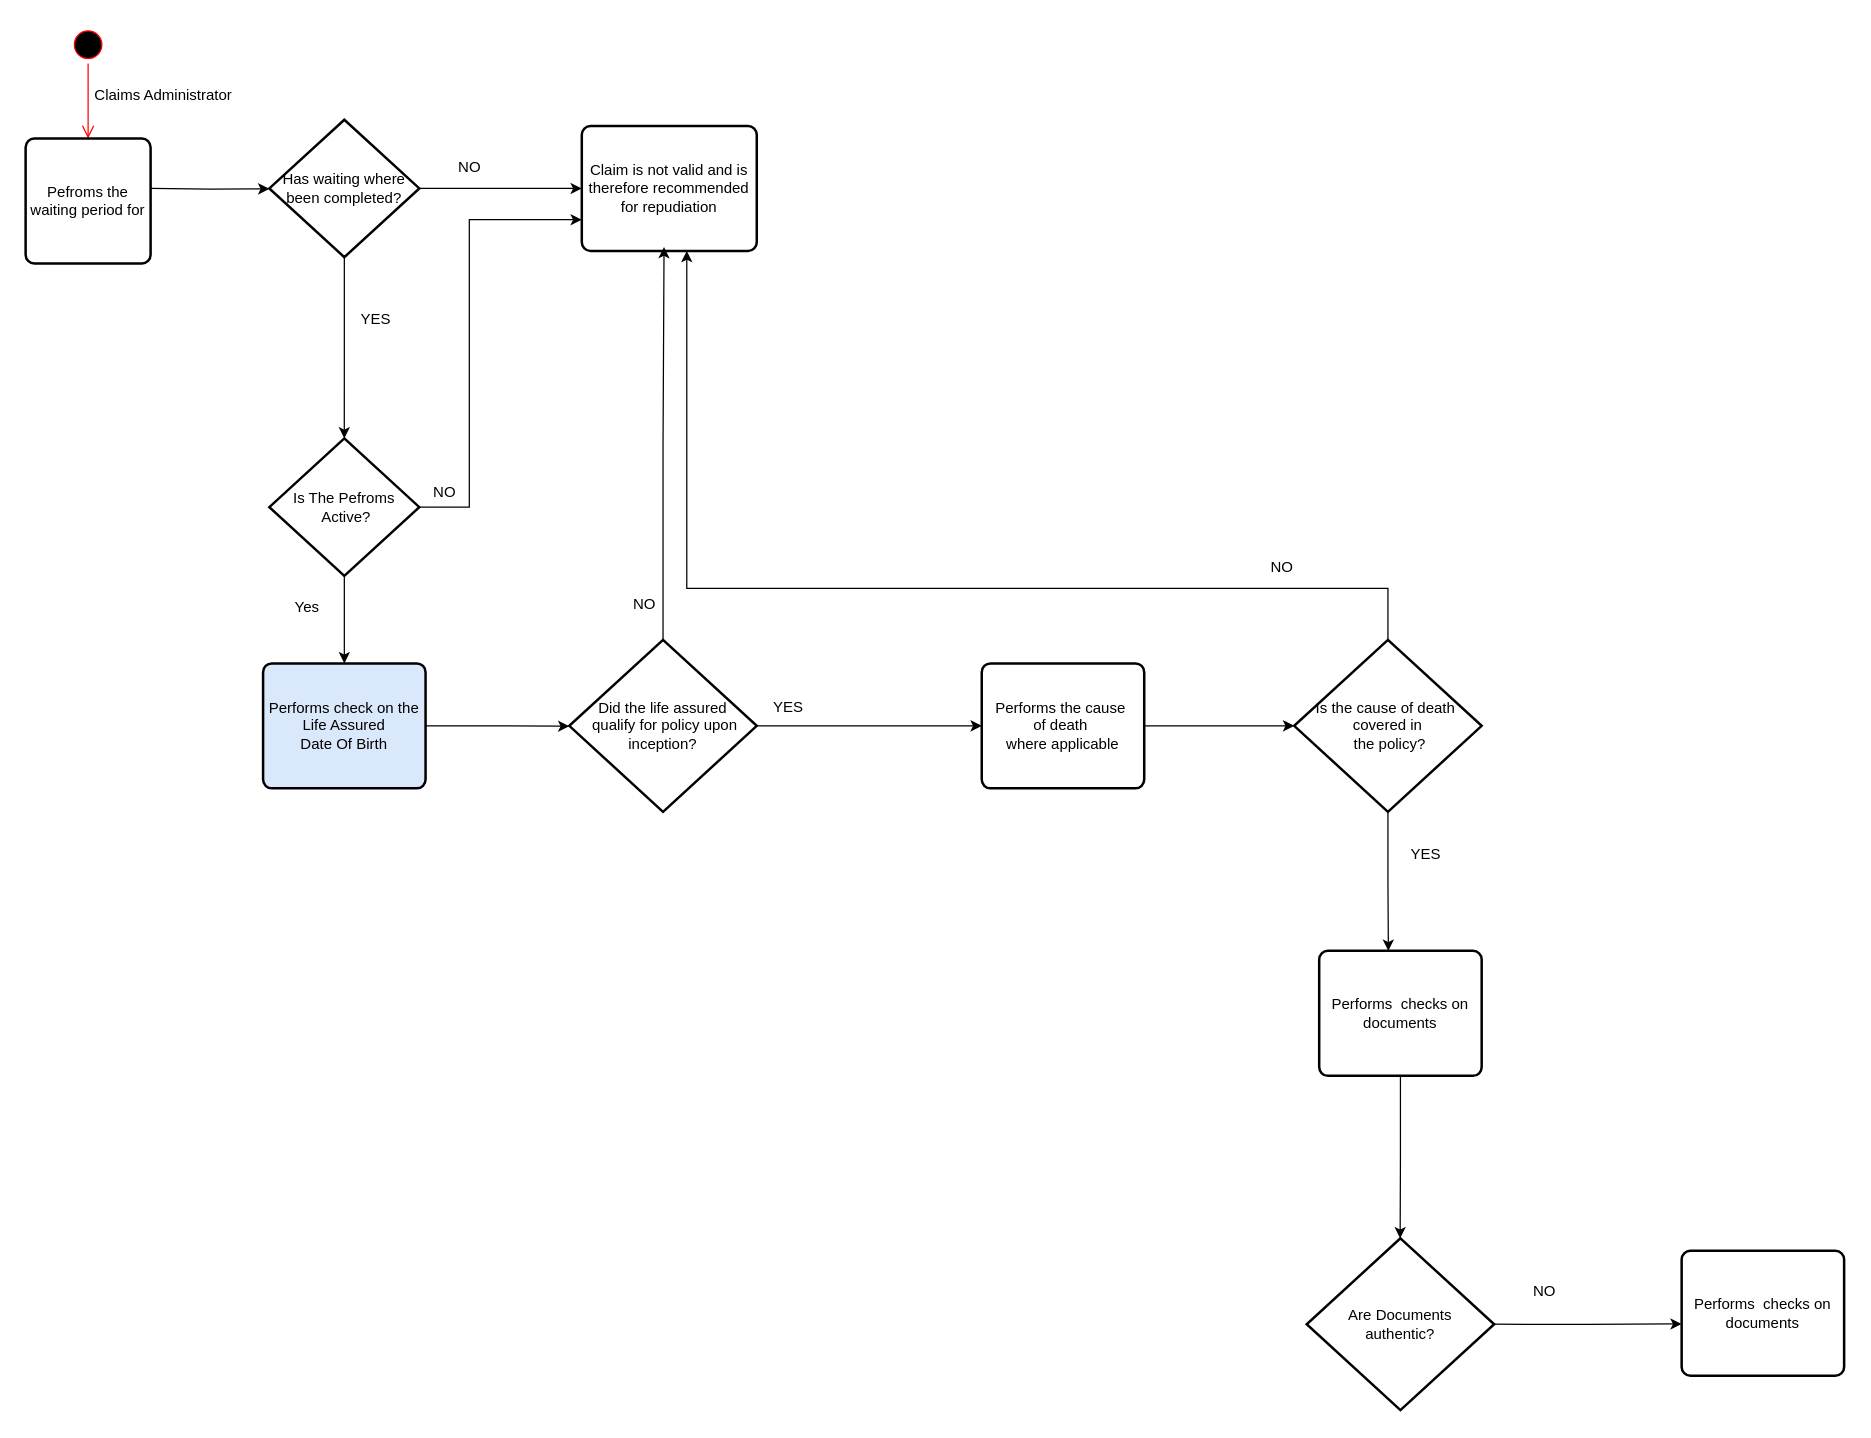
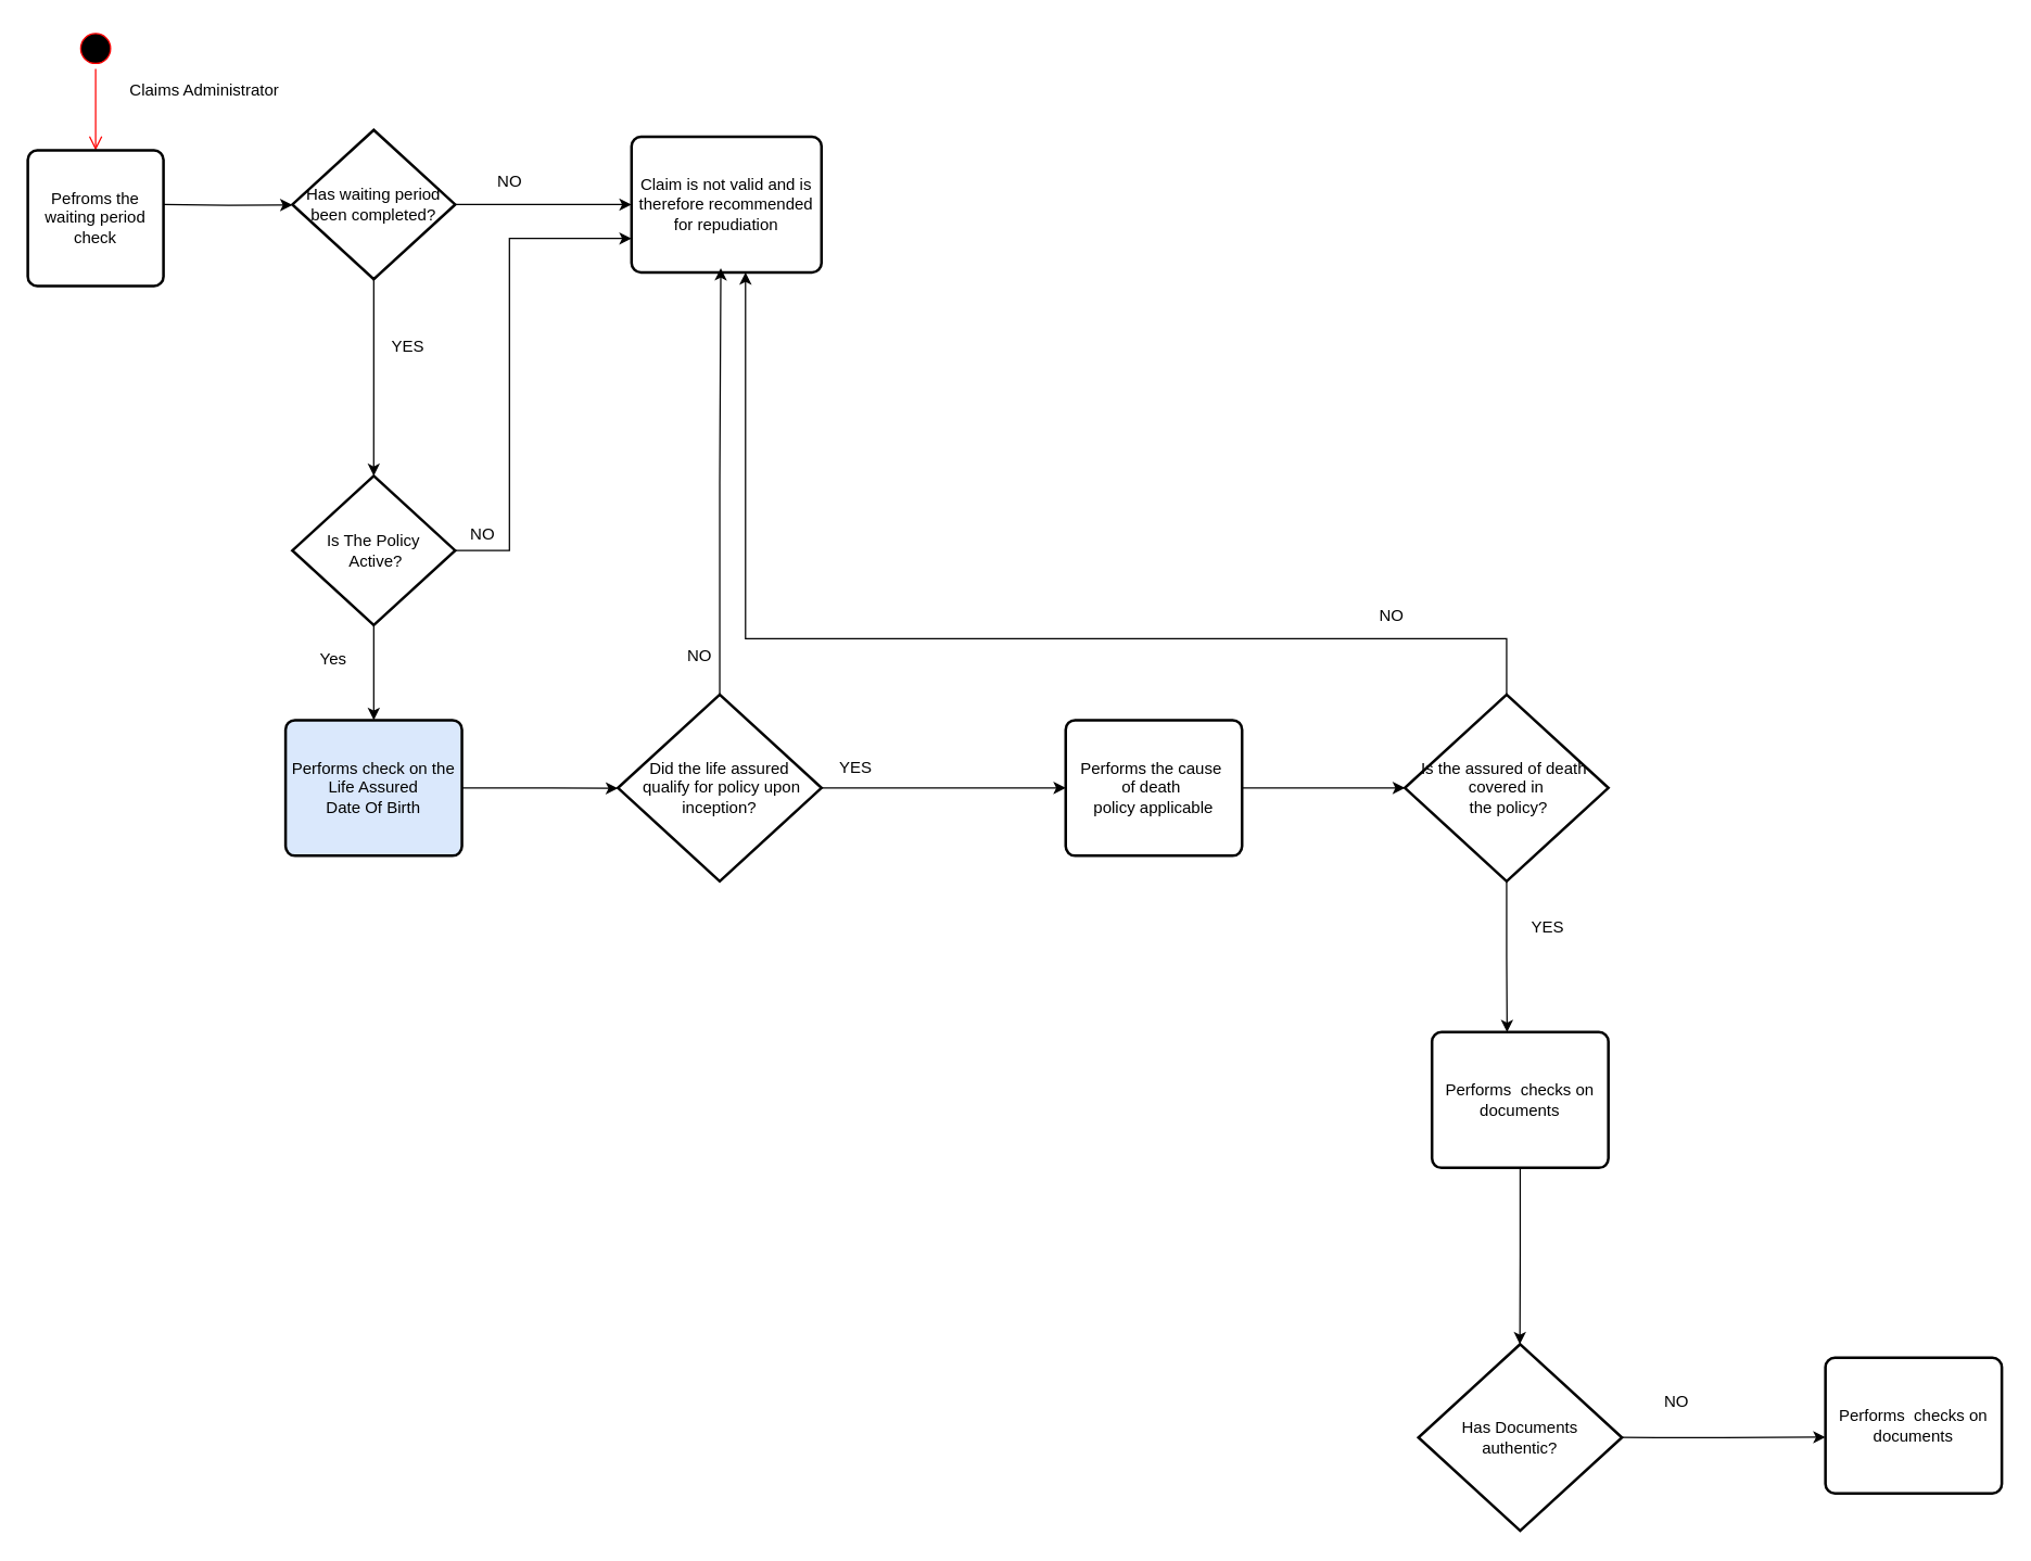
  <mxCell id="0" />
  <mxCell id="1" parent="0" />
  <mxCell id="2" value="" style="ellipse;html=1;shape=startState;fillColor=#000000;strokeColor=#ff0000;" vertex="1" parent="1"><mxGeometry x="55" y="20" width="30" height="30" as="geometry" /></mxCell>
  <mxCell id="3" value="" style="edgeStyle=orthogonalEdgeStyle;html=1;verticalAlign=bottom;endArrow=open;endSize=8;strokeColor=#ff0000;rounded=0;" edge="1" source="2" parent="1"><mxGeometry relative="1" as="geometry"><mxPoint x="70" y="110" as="targetPoint" /></mxGeometry></mxCell>
- <mxCell id="4" value="Claims Administrator&lt;div&gt;&lt;br&gt;&lt;/div&gt;" style="text;html=1;align=center;verticalAlign=middle;resizable=0;points=[];autosize=1;strokeColor=none;fillColor=none;" vertex="1" parent="1"><mxGeometry x="65" y="63" width="130" height="40" as="geometry" /></mxCell>
+ <mxCell id="4" value="Claims Administrator&lt;div&gt;&lt;br&gt;&lt;/div&gt;" style="text;html=1;align=center;verticalAlign=middle;resizable=0;points=[];autosize=1;strokeColor=none;fillColor=none;" vertex="1" parent="1"><mxGeometry x="85" y="53" width="130" height="40" as="geometry" /></mxCell>
  <mxCell id="5" style="edgeStyle=orthogonalEdgeStyle;rounded=0;orthogonalLoop=1;jettySize=auto;html=1;exitX=1;exitY=0.5;exitDx=0;exitDy=0;" edge="1" parent="1"><mxGeometry relative="1" as="geometry"><mxPoint x="215" y="150.31" as="targetPoint" /><mxPoint x="120" y="150" as="sourcePoint" /></mxGeometry></mxCell>
- <mxCell id="6" value="Pefroms the waiting period for" style="rounded=1;whiteSpace=wrap;html=1;absoluteArcSize=1;arcSize=14;strokeWidth=2;" vertex="1" parent="1"><mxGeometry x="20" y="110" width="100" height="100" as="geometry" /></mxCell>
+ <mxCell id="6" value="Pefroms the waiting period check" style="rounded=1;whiteSpace=wrap;html=1;absoluteArcSize=1;arcSize=14;strokeWidth=2;" vertex="1" parent="1"><mxGeometry x="20" y="110" width="100" height="100" as="geometry" /></mxCell>
  <mxCell id="7" style="edgeStyle=orthogonalEdgeStyle;rounded=0;orthogonalLoop=1;jettySize=auto;html=1;exitX=1;exitY=0.5;exitDx=0;exitDy=0;exitPerimeter=0;" edge="1" parent="1" source="9"><mxGeometry relative="1" as="geometry"><mxPoint x="465" y="149.966" as="targetPoint" /></mxGeometry></mxCell>
  <mxCell id="8" style="edgeStyle=orthogonalEdgeStyle;rounded=0;orthogonalLoop=1;jettySize=auto;html=1;exitX=0.5;exitY=1;exitDx=0;exitDy=0;exitPerimeter=0;" edge="1" parent="1" source="9"><mxGeometry relative="1" as="geometry"><mxPoint x="274.966" y="350" as="targetPoint" /></mxGeometry></mxCell>
- <mxCell id="9" value="Has waiting where been completed?" style="strokeWidth=2;html=1;shape=mxgraph.flowchart.decision;whiteSpace=wrap;" vertex="1" parent="1"><mxGeometry x="215" y="95" width="120" height="110" as="geometry" /></mxCell>
+ <mxCell id="9" value="Has waiting period been completed?" style="strokeWidth=2;html=1;shape=mxgraph.flowchart.decision;whiteSpace=wrap;" vertex="1" parent="1"><mxGeometry x="215" y="95" width="120" height="110" as="geometry" /></mxCell>
  <mxCell id="10" value="NO" style="text;html=1;align=center;verticalAlign=middle;resizable=0;points=[];autosize=1;strokeColor=none;fillColor=none;" vertex="1" parent="1"><mxGeometry x="355" y="118" width="40" height="30" as="geometry" /></mxCell>
  <mxCell id="11" value="YES" style="text;html=1;align=center;verticalAlign=middle;resizable=0;points=[];autosize=1;strokeColor=none;fillColor=none;" vertex="1" parent="1"><mxGeometry x="275" y="240" width="50" height="30" as="geometry" /></mxCell>
  <mxCell id="12" value="Claim is not valid and is therefore recommended for repudiation" style="rounded=1;whiteSpace=wrap;html=1;absoluteArcSize=1;arcSize=14;strokeWidth=2;" vertex="1" parent="1"><mxGeometry x="465" y="100" width="140" height="100" as="geometry" /></mxCell>
  <mxCell id="13" style="edgeStyle=orthogonalEdgeStyle;rounded=0;orthogonalLoop=1;jettySize=auto;html=1;exitX=0.5;exitY=1;exitDx=0;exitDy=0;exitPerimeter=0;" edge="1" parent="1" source="15"><mxGeometry relative="1" as="geometry"><mxPoint x="275" y="530" as="targetPoint" /></mxGeometry></mxCell>
  <mxCell id="14" style="edgeStyle=orthogonalEdgeStyle;rounded=0;orthogonalLoop=1;jettySize=auto;html=1;exitX=1;exitY=0.5;exitDx=0;exitDy=0;exitPerimeter=0;entryX=0;entryY=0.75;entryDx=0;entryDy=0;" edge="1" parent="1" source="15" target="12"><mxGeometry relative="1" as="geometry"><Array as="points"><mxPoint x="375" y="405" /><mxPoint x="375" y="175" /></Array></mxGeometry></mxCell>
- <mxCell id="15" value="Is The Pefroms&lt;br&gt;&amp;nbsp;Active?" style="strokeWidth=2;html=1;shape=mxgraph.flowchart.decision;whiteSpace=wrap;" vertex="1" parent="1"><mxGeometry x="215" y="350" width="120" height="110" as="geometry" /></mxCell>
+ <mxCell id="15" value="Is The Policy&lt;br&gt;&amp;nbsp;Active?" style="strokeWidth=2;html=1;shape=mxgraph.flowchart.decision;whiteSpace=wrap;" vertex="1" parent="1"><mxGeometry x="215" y="350" width="120" height="110" as="geometry" /></mxCell>
  <mxCell id="16" value="Yes" style="text;html=1;align=center;verticalAlign=middle;resizable=0;points=[];autosize=1;strokeColor=none;fillColor=none;" vertex="1" parent="1"><mxGeometry x="225" y="470" width="40" height="30" as="geometry" /></mxCell>
  <mxCell id="17" value="NO" style="text;html=1;align=center;verticalAlign=middle;resizable=0;points=[];autosize=1;strokeColor=none;fillColor=none;" vertex="1" parent="1"><mxGeometry x="335" y="378" width="40" height="30" as="geometry" /></mxCell>
  <mxCell id="18" style="edgeStyle=orthogonalEdgeStyle;rounded=0;orthogonalLoop=1;jettySize=auto;html=1;exitX=1;exitY=0.5;exitDx=0;exitDy=0;" edge="1" parent="1" source="19"><mxGeometry relative="1" as="geometry"><mxPoint x="455" y="580.31" as="targetPoint" /></mxGeometry></mxCell>
  <mxCell id="19" value="Performs check on the Life Assured&lt;br&gt;Date Of Birth" style="rounded=1;whiteSpace=wrap;html=1;absoluteArcSize=1;arcSize=14;strokeWidth=2;fillColor=#dae8fc;" vertex="1" parent="1"><mxGeometry x="210" y="530" width="130" height="100" as="geometry" /></mxCell>
  <mxCell id="20" style="edgeStyle=orthogonalEdgeStyle;rounded=0;orthogonalLoop=1;jettySize=auto;html=1;exitX=1;exitY=0.5;exitDx=0;exitDy=0;exitPerimeter=0;" edge="1" parent="1" source="21"><mxGeometry relative="1" as="geometry"><mxPoint x="785" y="580" as="targetPoint" /></mxGeometry></mxCell>
  <mxCell id="21" value="Did the life assured&lt;br&gt;&amp;nbsp;qualify for policy upon&lt;br&gt;inception?" style="strokeWidth=2;html=1;shape=mxgraph.flowchart.decision;whiteSpace=wrap;" vertex="1" parent="1"><mxGeometry x="455" y="511.25" width="150" height="137.5" as="geometry" /></mxCell>
  <mxCell id="22" style="edgeStyle=orthogonalEdgeStyle;rounded=0;orthogonalLoop=1;jettySize=auto;html=1;exitX=0.5;exitY=0;exitDx=0;exitDy=0;exitPerimeter=0;entryX=0.47;entryY=0.969;entryDx=0;entryDy=0;entryPerimeter=0;" edge="1" parent="1" source="21" target="12"><mxGeometry relative="1" as="geometry" /></mxCell>
  <mxCell id="23" value="NO" style="text;html=1;align=center;verticalAlign=middle;resizable=0;points=[];autosize=1;strokeColor=none;fillColor=none;" vertex="1" parent="1"><mxGeometry x="495" y="468" width="40" height="30" as="geometry" /></mxCell>
  <mxCell id="24" value="YES" style="text;html=1;align=center;verticalAlign=middle;resizable=0;points=[];autosize=1;strokeColor=none;fillColor=none;" vertex="1" parent="1"><mxGeometry x="605" y="550" width="50" height="30" as="geometry" /></mxCell>
  <mxCell id="25" style="edgeStyle=orthogonalEdgeStyle;rounded=0;orthogonalLoop=1;jettySize=auto;html=1;exitX=1;exitY=0.5;exitDx=0;exitDy=0;" edge="1" parent="1" source="26"><mxGeometry relative="1" as="geometry"><mxPoint x="1035" y="580" as="targetPoint" /></mxGeometry></mxCell>
- <mxCell id="26" value="Performs the cause&amp;nbsp;&lt;br&gt;of death&amp;nbsp;&lt;br&gt;where applicable" style="rounded=1;whiteSpace=wrap;html=1;absoluteArcSize=1;arcSize=14;strokeWidth=2;" vertex="1" parent="1"><mxGeometry x="785" y="530" width="130" height="100" as="geometry" /></mxCell>
+ <mxCell id="26" value="Performs the cause&amp;nbsp;&lt;br&gt;of death&amp;nbsp;&lt;br&gt;policy applicable" style="rounded=1;whiteSpace=wrap;html=1;absoluteArcSize=1;arcSize=14;strokeWidth=2;" vertex="1" parent="1"><mxGeometry x="785" y="530" width="130" height="100" as="geometry" /></mxCell>
  <mxCell id="27" style="edgeStyle=orthogonalEdgeStyle;rounded=0;orthogonalLoop=1;jettySize=auto;html=1;exitX=0.5;exitY=1;exitDx=0;exitDy=0;exitPerimeter=0;" edge="1" parent="1" source="28"><mxGeometry relative="1" as="geometry"><mxPoint x="1110.353" y="760" as="targetPoint" /></mxGeometry></mxCell>
- <mxCell id="28" value="Is the cause of death&amp;nbsp;&lt;br&gt;covered in&lt;br&gt;&amp;nbsp;the policy?" style="strokeWidth=2;html=1;shape=mxgraph.flowchart.decision;whiteSpace=wrap;" vertex="1" parent="1"><mxGeometry x="1035" y="511.25" width="150" height="137.5" as="geometry" /></mxCell>
+ <mxCell id="28" value="Is the assured of death&amp;nbsp;&lt;br&gt;covered in&lt;br&gt;&amp;nbsp;the policy?" style="strokeWidth=2;html=1;shape=mxgraph.flowchart.decision;whiteSpace=wrap;" vertex="1" parent="1"><mxGeometry x="1035" y="511.25" width="150" height="137.5" as="geometry" /></mxCell>
  <mxCell id="29" style="edgeStyle=orthogonalEdgeStyle;rounded=0;orthogonalLoop=1;jettySize=auto;html=1;exitX=0.5;exitY=0;exitDx=0;exitDy=0;exitPerimeter=0;" edge="1" parent="1" source="28"><mxGeometry relative="1" as="geometry"><mxPoint x="549" y="200" as="targetPoint" /><Array as="points"><mxPoint x="1110" y="470" /><mxPoint x="549" y="470" /></Array></mxGeometry></mxCell>
  <mxCell id="30" value="NO" style="text;html=1;align=center;verticalAlign=middle;resizable=0;points=[];autosize=1;strokeColor=none;fillColor=none;" vertex="1" parent="1"><mxGeometry x="1005" y="438" width="40" height="30" as="geometry" /></mxCell>
  <mxCell id="31" value="YES" style="text;html=1;align=center;verticalAlign=middle;resizable=0;points=[];autosize=1;strokeColor=none;fillColor=none;" vertex="1" parent="1"><mxGeometry x="1115" y="668" width="50" height="30" as="geometry" /></mxCell>
  <mxCell id="32" style="edgeStyle=orthogonalEdgeStyle;rounded=0;orthogonalLoop=1;jettySize=auto;html=1;exitX=0.5;exitY=1;exitDx=0;exitDy=0;" edge="1" parent="1" source="33"><mxGeometry relative="1" as="geometry"><mxPoint x="1119.765" y="990" as="targetPoint" /></mxGeometry></mxCell>
  <mxCell id="33" value="Performs&amp;nbsp; checks on documents" style="rounded=1;whiteSpace=wrap;html=1;absoluteArcSize=1;arcSize=14;strokeWidth=2;" vertex="1" parent="1"><mxGeometry x="1055" y="760" width="130" height="100" as="geometry" /></mxCell>
  <mxCell id="34" style="edgeStyle=orthogonalEdgeStyle;rounded=0;orthogonalLoop=1;jettySize=auto;html=1;exitX=1;exitY=0.5;exitDx=0;exitDy=0;exitPerimeter=0;" edge="1" parent="1" source="35"><mxGeometry relative="1" as="geometry"><mxPoint x="1345" y="1058.471" as="targetPoint" /></mxGeometry></mxCell>
- <mxCell id="35" value="Are Documents&lt;br&gt;authentic?" style="strokeWidth=2;html=1;shape=mxgraph.flowchart.decision;whiteSpace=wrap;" vertex="1" parent="1"><mxGeometry x="1045" y="990" width="150" height="137.5" as="geometry" /></mxCell>
+ <mxCell id="35" value="Has Documents&lt;br&gt;authentic?" style="strokeWidth=2;html=1;shape=mxgraph.flowchart.decision;whiteSpace=wrap;" vertex="1" parent="1"><mxGeometry x="1045" y="990" width="150" height="137.5" as="geometry" /></mxCell>
  <mxCell id="36" value="NO" style="text;html=1;align=center;verticalAlign=middle;resizable=0;points=[];autosize=1;strokeColor=none;fillColor=none;" vertex="1" parent="1"><mxGeometry x="1215" y="1018" width="40" height="30" as="geometry" /></mxCell>
  <mxCell id="37" value="Performs&amp;nbsp; checks on documents" style="rounded=1;whiteSpace=wrap;html=1;absoluteArcSize=1;arcSize=14;strokeWidth=2;" vertex="1" parent="1"><mxGeometry x="1345" y="1000" width="130" height="100" as="geometry" /></mxCell>
